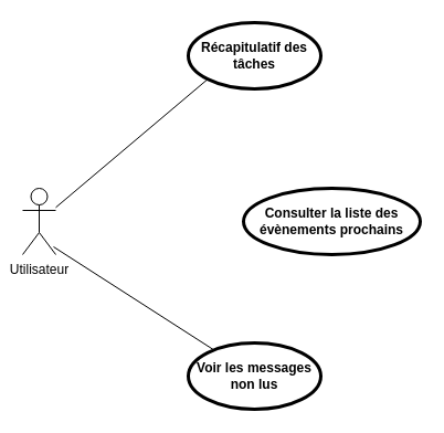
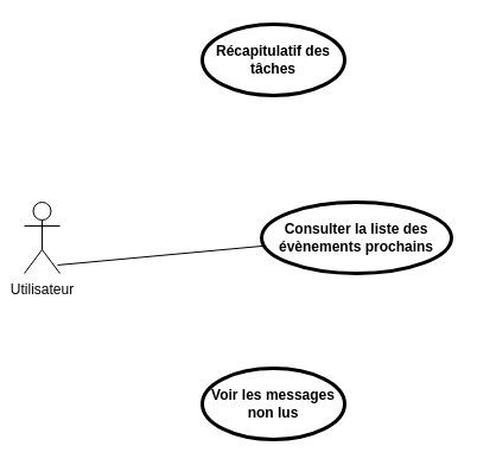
  <mxCell id="0" />
  <mxCell id="1" parent="0" />
  <mxCell id="2" value="Utilisateur" style="shape=umlActor;html=1;verticalLabelPosition=bottom;verticalAlign=top;align=center;" vertex="1" parent="1"><mxGeometry x="20" y="170" width="30" height="60" as="geometry" /></mxCell>
  <mxCell id="3" value="Consulter la liste des évènements prochains" style="shape=ellipse;html=1;strokeWidth=3;fontStyle=1;whiteSpace=wrap;align=center;perimeter=ellipsePerimeter;" vertex="1" parent="1"><mxGeometry x="220" y="170" width="160" height="60" as="geometry" /></mxCell>
  <mxCell id="4" value="Voir les messages non lus" style="shape=ellipse;html=1;strokeWidth=3;fontStyle=1;whiteSpace=wrap;align=center;perimeter=ellipsePerimeter;" vertex="1" parent="1"><mxGeometry x="170" y="310" width="120" height="60" as="geometry" /></mxCell>
  <mxCell id="5" value="Récapitulatif des tâches" style="shape=ellipse;html=1;strokeWidth=3;fontStyle=1;whiteSpace=wrap;align=center;perimeter=ellipsePerimeter;" vertex="1" parent="1"><mxGeometry x="170" y="20" width="120" height="60" as="geometry" /></mxCell>
- <mxCell id="6" value="" style="edgeStyle=none;html=1;endArrow=none;verticalAlign=bottom;rounded=0;entryX=0;entryY=1;entryDx=0;entryDy=0;" edge="1" parent="1" source="2" target="5"><mxGeometry width="160" relative="1" as="geometry"><mxPoint x="220" y="220" as="sourcePoint" /><mxPoint x="380" y="220" as="targetPoint" /></mxGeometry></mxCell>
- <mxCell id="7" value="" style="edgeStyle=none;html=1;endArrow=none;verticalAlign=bottom;rounded=0;exitX=0.933;exitY=0.883;exitDx=0;exitDy=0;exitPerimeter=0;" edge="1" parent="1" source="2" target="4"><mxGeometry width="160" relative="1" as="geometry"><mxPoint x="220" y="220" as="sourcePoint" /><mxPoint x="380" y="220" as="targetPoint" /></mxGeometry></mxCell>
+ <mxCell id="7" value="" style="edgeStyle=none;html=1;endArrow=none;verticalAlign=bottom;rounded=0;exitX=0.933;exitY=0.883;exitDx=0;exitDy=0;exitPerimeter=0;" edge="1" parent="1" source="2" target="3"><mxGeometry width="160" relative="1" as="geometry"><mxPoint x="220" y="220" as="sourcePoint" /><mxPoint x="380" y="220" as="targetPoint" /></mxGeometry></mxCell>
